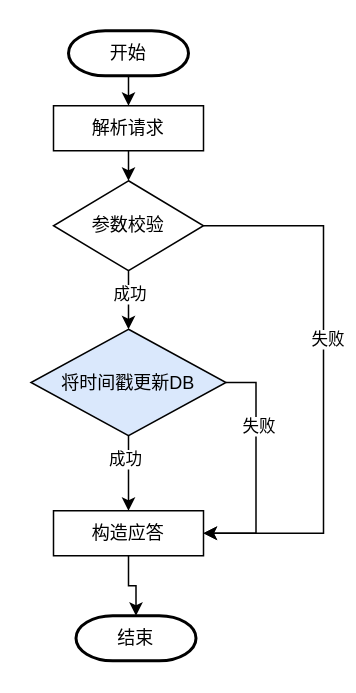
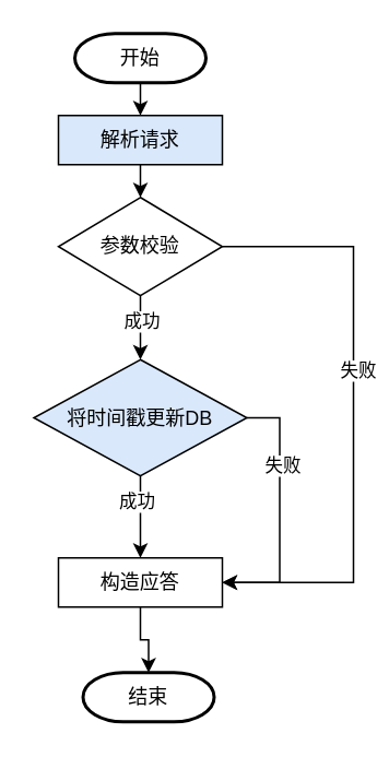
  <mxCell id="0" />
  <mxCell id="1" parent="0" />
  <mxCell id="2" style="edgeStyle=orthogonalEdgeStyle;rounded=0;orthogonalLoop=1;jettySize=auto;html=1;exitX=0.5;exitY=1;exitDx=0;exitDy=0;exitPerimeter=0;entryX=0.5;entryY=0;entryDx=0;entryDy=0;" parent="1" source="3" target="5" edge="1"><mxGeometry relative="1" as="geometry" /></mxCell>
  <mxCell id="3" value="开始" style="strokeWidth=2;html=1;shape=mxgraph.flowchart.terminator;whiteSpace=wrap;" parent="1" vertex="1"><mxGeometry x="45" y="20" width="80" height="30" as="geometry" /></mxCell>
  <mxCell id="4" style="edgeStyle=orthogonalEdgeStyle;rounded=0;orthogonalLoop=1;jettySize=auto;html=1;exitX=0.5;exitY=1;exitDx=0;exitDy=0;entryX=0.5;entryY=0;entryDx=0;entryDy=0;" parent="1" source="5" target="10" edge="1"><mxGeometry relative="1" as="geometry" /></mxCell>
- <mxCell id="5" value="解析请求" style="rounded=0;whiteSpace=wrap;html=1;" parent="1" vertex="1"><mxGeometry x="35" y="70" width="100" height="30" as="geometry" /></mxCell>
+ <mxCell id="5" value="解析请求" style="rounded=0;whiteSpace=wrap;html=1;fillColor=#dae8fc;" parent="1" vertex="1"><mxGeometry x="35" y="70" width="100" height="30" as="geometry" /></mxCell>
  <mxCell id="6" style="edgeStyle=orthogonalEdgeStyle;rounded=0;orthogonalLoop=1;jettySize=auto;html=1;exitX=0.5;exitY=1;exitDx=0;exitDy=0;entryX=0.5;entryY=0;entryDx=0;entryDy=0;" parent="1" source="10" target="15" edge="1"><mxGeometry relative="1" as="geometry" /></mxCell>
  <mxCell id="7" value="成功" style="edgeLabel;html=1;align=center;verticalAlign=middle;resizable=0;points=[];" parent="6" vertex="1" connectable="0"><mxGeometry x="-0.6" y="-2" relative="1" as="geometry"><mxPoint x="2" y="7" as="offset" /></mxGeometry></mxCell>
  <mxCell id="8" style="edgeStyle=orthogonalEdgeStyle;rounded=0;orthogonalLoop=1;jettySize=auto;html=1;exitX=1;exitY=0.5;exitDx=0;exitDy=0;entryX=1;entryY=0.5;entryDx=0;entryDy=0;" parent="1" source="10" target="18" edge="1"><mxGeometry relative="1" as="geometry"><Array as="points"><mxPoint x="215" y="150" /><mxPoint x="215" y="355" /></Array></mxGeometry></mxCell>
  <mxCell id="9" value="失败" style="edgeLabel;html=1;align=center;verticalAlign=middle;resizable=0;points=[];" parent="8" vertex="1" connectable="0"><mxGeometry x="-0.151" y="2" relative="1" as="geometry"><mxPoint as="offset" /></mxGeometry></mxCell>
  <mxCell id="10" value="参数校验" style="rhombus;whiteSpace=wrap;html=1;" parent="1" vertex="1"><mxGeometry x="35" y="120" width="100" height="60" as="geometry" /></mxCell>
  <mxCell id="11" style="edgeStyle=orthogonalEdgeStyle;rounded=0;orthogonalLoop=1;jettySize=auto;html=1;exitX=0.5;exitY=1;exitDx=0;exitDy=0;entryX=0.5;entryY=0;entryDx=0;entryDy=0;" parent="1" source="15" target="18" edge="1"><mxGeometry relative="1" as="geometry"><mxPoint x="85" y="336" as="targetPoint" /></mxGeometry></mxCell>
  <mxCell id="12" value="成功" style="edgeLabel;html=1;align=center;verticalAlign=middle;resizable=0;points=[];" parent="11" vertex="1" connectable="0"><mxGeometry x="-0.4" y="-3" relative="1" as="geometry"><mxPoint as="offset" /></mxGeometry></mxCell>
  <mxCell id="13" style="edgeStyle=orthogonalEdgeStyle;rounded=0;orthogonalLoop=1;jettySize=auto;html=1;exitX=1;exitY=0.5;exitDx=0;exitDy=0;entryX=1;entryY=0.5;entryDx=0;entryDy=0;" parent="1" source="15" target="18" edge="1"><mxGeometry relative="1" as="geometry" /></mxCell>
  <mxCell id="14" value="失败" style="edgeLabel;html=1;align=center;verticalAlign=middle;resizable=0;points=[];" parent="13" vertex="1" connectable="0"><mxGeometry x="-0.376" y="1" relative="1" as="geometry"><mxPoint as="offset" /></mxGeometry></mxCell>
  <mxCell id="15" value="将时间戳更新DB" style="rhombus;whiteSpace=wrap;html=1;fillColor=#dae8fc;" parent="1" vertex="1"><mxGeometry x="20" y="219" width="130" height="71" as="geometry" /></mxCell>
  <mxCell id="16" value="结束" style="strokeWidth=2;html=1;shape=mxgraph.flowchart.terminator;whiteSpace=wrap;" parent="1" vertex="1"><mxGeometry x="50" y="410" width="80" height="30" as="geometry" /></mxCell>
  <mxCell id="17" style="edgeStyle=orthogonalEdgeStyle;rounded=0;orthogonalLoop=1;jettySize=auto;html=1;exitX=0.5;exitY=1;exitDx=0;exitDy=0;entryX=0.5;entryY=0;entryDx=0;entryDy=0;entryPerimeter=0;" parent="1" source="18" target="16" edge="1"><mxGeometry relative="1" as="geometry" /></mxCell>
  <mxCell id="18" value="构造应答" style="rounded=0;whiteSpace=wrap;html=1;" parent="1" vertex="1"><mxGeometry x="35" y="340" width="100" height="30" as="geometry" /></mxCell>
